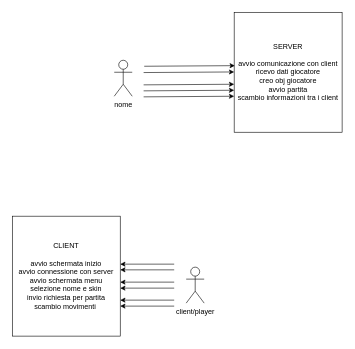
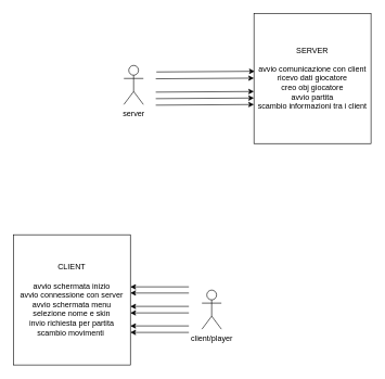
  <mxCell id="0" />
  <mxCell id="1" parent="0" />
  <mxCell id="2" value="CLIENT&lt;br&gt;&lt;br&gt;avvio schermata inizio&lt;br&gt;avvio connessione con server&lt;br&gt;avvio schermata menu&lt;br&gt;selezione nome e skin&lt;br&gt;invio richiesta per partita&lt;br&gt;scambio movimenti&amp;nbsp;" style="rounded=0;whiteSpace=wrap;html=1;" vertex="1" parent="1"><mxGeometry x="20" y="360" width="180" height="200" as="geometry" /></mxCell>
  <mxCell id="3" value="SERVER&lt;br&gt;&lt;br&gt;avvio comunicazione con client&lt;br&gt;ricevo dati giocatore&lt;br&gt;creo obj giocatore&lt;br&gt;avvio partita&lt;br&gt;scambio informazioni tra i client" style="rounded=0;whiteSpace=wrap;html=1;" vertex="1" parent="1"><mxGeometry x="390" y="20" width="180" height="200" as="geometry" /></mxCell>
- <mxCell id="4" value="nome" style="shape=umlActor;verticalLabelPosition=bottom;verticalAlign=top;html=1;outlineConnect=0;" vertex="1" parent="1"><mxGeometry x="190" y="100" width="30" height="60" as="geometry" /></mxCell>
+ <mxCell id="4" value="server" style="shape=umlActor;verticalLabelPosition=bottom;verticalAlign=top;html=1;outlineConnect=0;" vertex="1" parent="1"><mxGeometry x="190" y="100" width="30" height="60" as="geometry" /></mxCell>
  <mxCell id="5" value="" style="endArrow=classic;html=1;rounded=0;entryX=0.006;entryY=0.445;entryDx=0;entryDy=0;entryPerimeter=0;" edge="1" parent="1" target="3"><mxGeometry width="50" height="50" relative="1" as="geometry"><mxPoint x="240" y="110" as="sourcePoint" /><mxPoint x="260" y="60" as="targetPoint" /></mxGeometry></mxCell>
  <mxCell id="6" value="" style="endArrow=classic;html=1;rounded=0;entryX=0.006;entryY=0.445;entryDx=0;entryDy=0;entryPerimeter=0;" edge="1" parent="1"><mxGeometry width="50" height="50" relative="1" as="geometry"><mxPoint x="239" y="120.5" as="sourcePoint" /><mxPoint x="390" y="119.5" as="targetPoint" /></mxGeometry></mxCell>
  <mxCell id="7" value="" style="endArrow=classic;html=1;rounded=0;entryX=0.006;entryY=0.445;entryDx=0;entryDy=0;entryPerimeter=0;" edge="1" parent="1"><mxGeometry width="50" height="50" relative="1" as="geometry"><mxPoint x="239" y="141" as="sourcePoint" /><mxPoint x="390" y="140" as="targetPoint" /></mxGeometry></mxCell>
  <mxCell id="8" value="" style="endArrow=classic;html=1;rounded=0;entryX=0.006;entryY=0.445;entryDx=0;entryDy=0;entryPerimeter=0;" edge="1" parent="1"><mxGeometry width="50" height="50" relative="1" as="geometry"><mxPoint x="239" y="151" as="sourcePoint" /><mxPoint x="390" y="150" as="targetPoint" /></mxGeometry></mxCell>
  <mxCell id="9" value="" style="endArrow=classic;html=1;rounded=0;entryX=0.006;entryY=0.445;entryDx=0;entryDy=0;entryPerimeter=0;" edge="1" parent="1"><mxGeometry width="50" height="50" relative="1" as="geometry"><mxPoint x="239" y="161" as="sourcePoint" /><mxPoint x="390" y="160" as="targetPoint" /></mxGeometry></mxCell>
  <mxCell id="10" value="client/player" style="shape=umlActor;verticalLabelPosition=bottom;verticalAlign=top;html=1;outlineConnect=0;" vertex="1" parent="1"><mxGeometry x="310" y="445" width="30" height="60" as="geometry" /></mxCell>
  <mxCell id="11" value="" style="endArrow=classic;html=1;rounded=0;" edge="1" parent="1"><mxGeometry width="50" height="50" relative="1" as="geometry"><mxPoint x="290" y="440" as="sourcePoint" /><mxPoint x="200" y="440" as="targetPoint" /></mxGeometry></mxCell>
  <mxCell id="12" value="" style="endArrow=classic;html=1;rounded=0;" edge="1" parent="1"><mxGeometry width="50" height="50" relative="1" as="geometry"><mxPoint x="290" y="449.5" as="sourcePoint" /><mxPoint x="200" y="449.5" as="targetPoint" /></mxGeometry></mxCell>
  <mxCell id="13" value="" style="endArrow=classic;html=1;rounded=0;" edge="1" parent="1"><mxGeometry width="50" height="50" relative="1" as="geometry"><mxPoint x="290" y="470" as="sourcePoint" /><mxPoint x="200" y="470" as="targetPoint" /></mxGeometry></mxCell>
  <mxCell id="14" value="" style="endArrow=classic;html=1;rounded=0;" edge="1" parent="1"><mxGeometry width="50" height="50" relative="1" as="geometry"><mxPoint x="290" y="480" as="sourcePoint" /><mxPoint x="200" y="480" as="targetPoint" /></mxGeometry></mxCell>
  <mxCell id="15" value="" style="endArrow=classic;html=1;rounded=0;" edge="1" parent="1"><mxGeometry width="50" height="50" relative="1" as="geometry"><mxPoint x="290" y="500" as="sourcePoint" /><mxPoint x="200" y="500" as="targetPoint" /></mxGeometry></mxCell>
  <mxCell id="16" value="" style="endArrow=classic;html=1;rounded=0;" edge="1" parent="1"><mxGeometry width="50" height="50" relative="1" as="geometry"><mxPoint x="290" y="510" as="sourcePoint" /><mxPoint x="200" y="510" as="targetPoint" /></mxGeometry></mxCell>
